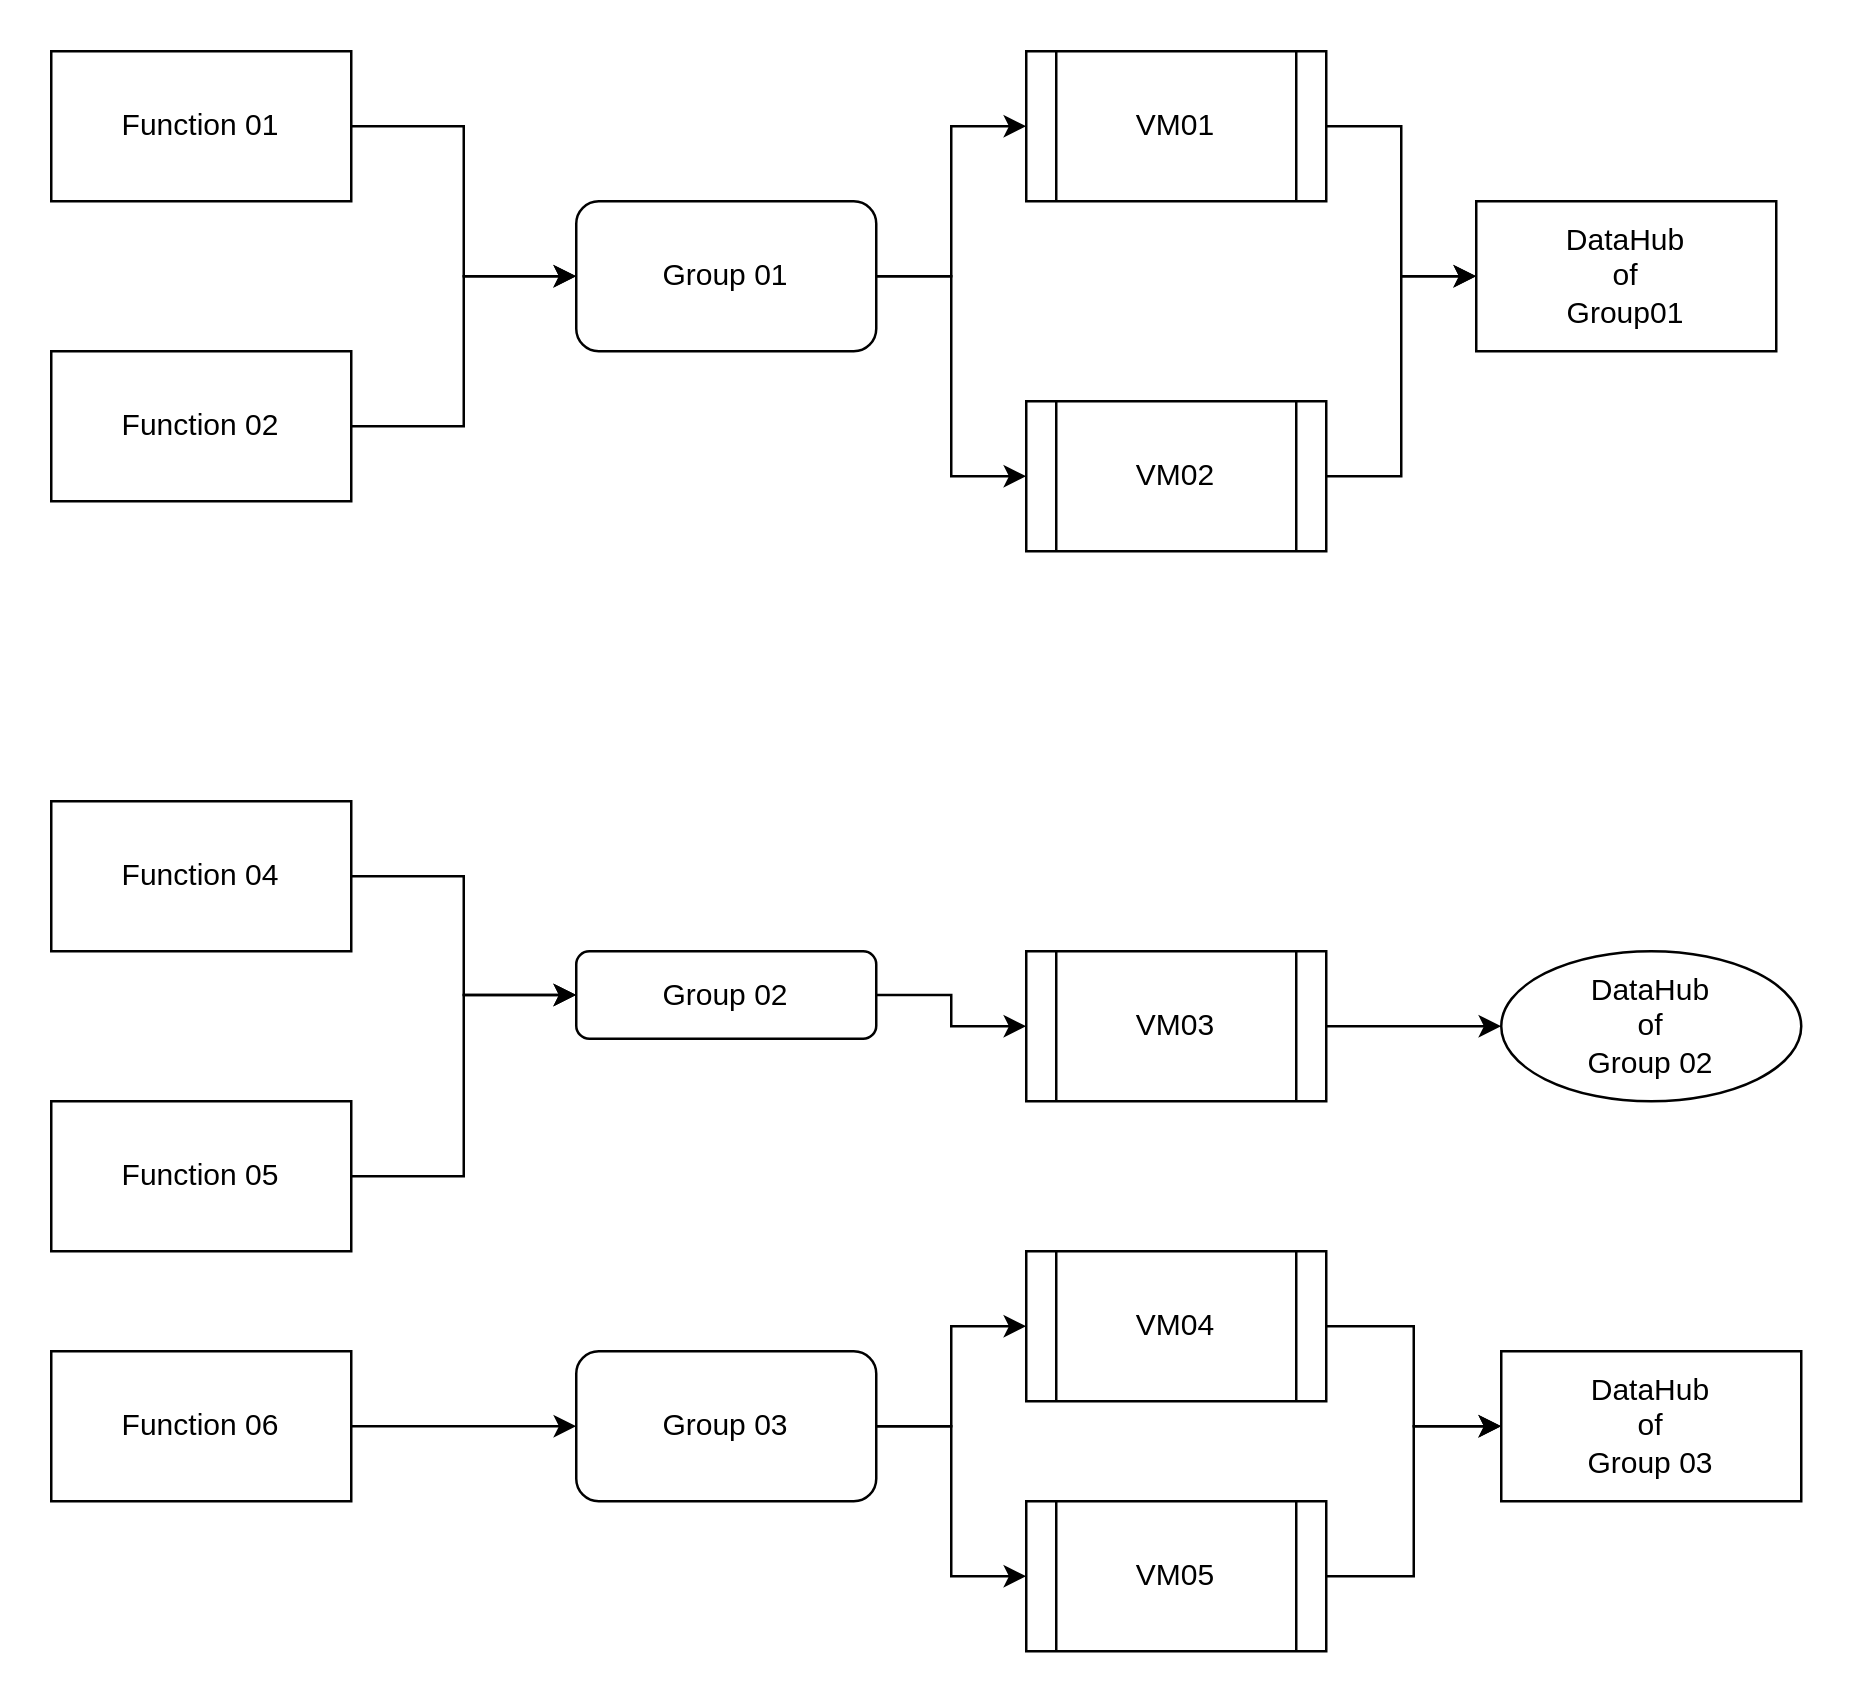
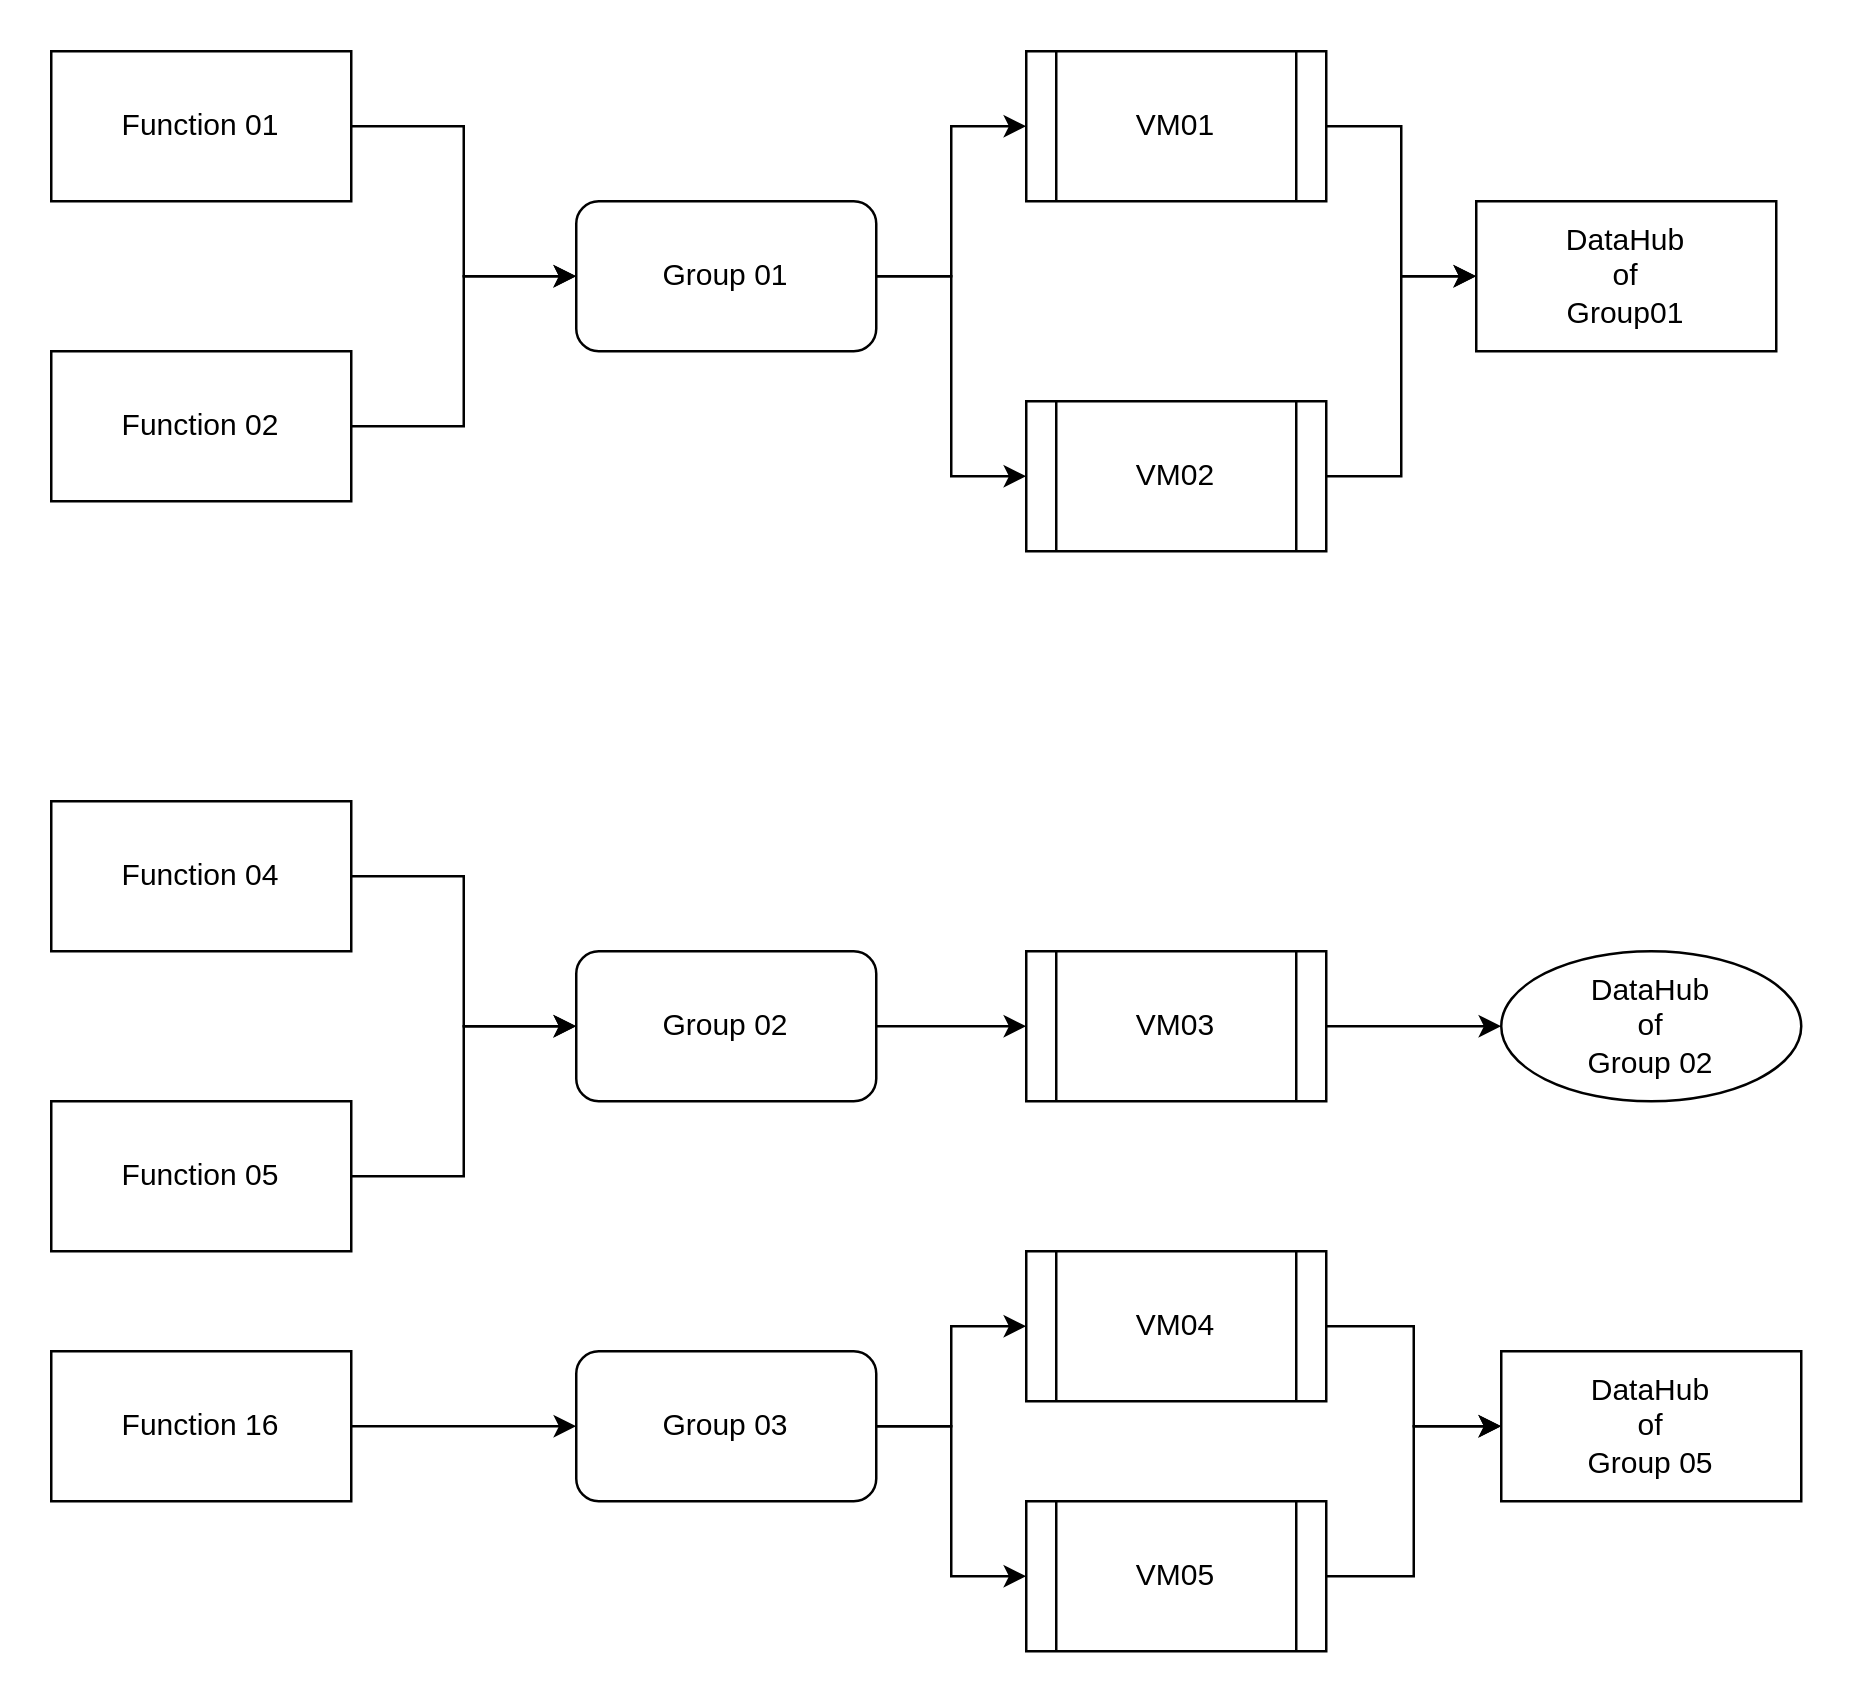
  <mxCell id="0" />
  <mxCell id="1" parent="0" />
  <mxCell id="2" style="edgeStyle=orthogonalEdgeStyle;rounded=0;orthogonalLoop=1;jettySize=auto;html=1;entryX=0;entryY=0.5;entryDx=0;entryDy=0;" parent="1" source="3" target="12" edge="1"><mxGeometry relative="1" as="geometry" /></mxCell>
  <mxCell id="3" value="Function 01" style="rounded=0;whiteSpace=wrap;html=1;" parent="1" vertex="1"><mxGeometry x="20" y="20" width="120" height="60" as="geometry" /></mxCell>
  <mxCell id="4" style="edgeStyle=orthogonalEdgeStyle;rounded=0;orthogonalLoop=1;jettySize=auto;html=1;entryX=0;entryY=0.5;entryDx=0;entryDy=0;" parent="1" source="5" target="12" edge="1"><mxGeometry relative="1" as="geometry" /></mxCell>
  <mxCell id="5" value="Function 02" style="rounded=0;whiteSpace=wrap;html=1;" parent="1" vertex="1"><mxGeometry x="20" y="140" width="120" height="60" as="geometry" /></mxCell>
  <mxCell id="6" style="edgeStyle=orthogonalEdgeStyle;rounded=0;orthogonalLoop=1;jettySize=auto;html=1;entryX=0;entryY=0.5;entryDx=0;entryDy=0;" parent="1" source="7" target="14" edge="1"><mxGeometry relative="1" as="geometry" /></mxCell>
  <mxCell id="7" value="Function 04" style="rounded=0;whiteSpace=wrap;html=1;" parent="1" vertex="1"><mxGeometry x="20" y="320" width="120" height="60" as="geometry" /></mxCell>
  <mxCell id="8" style="edgeStyle=orthogonalEdgeStyle;rounded=0;orthogonalLoop=1;jettySize=auto;html=1;entryX=0;entryY=0.5;entryDx=0;entryDy=0;" parent="1" source="9" target="14" edge="1"><mxGeometry relative="1" as="geometry" /></mxCell>
  <mxCell id="9" value="Function 05" style="rounded=0;whiteSpace=wrap;html=1;" parent="1" vertex="1"><mxGeometry x="20" y="440" width="120" height="60" as="geometry" /></mxCell>
  <mxCell id="10" style="edgeStyle=orthogonalEdgeStyle;rounded=0;orthogonalLoop=1;jettySize=auto;html=1;entryX=0;entryY=0.5;entryDx=0;entryDy=0;" parent="1" source="12" target="16" edge="1"><mxGeometry relative="1" as="geometry" /></mxCell>
  <mxCell id="11" style="edgeStyle=orthogonalEdgeStyle;rounded=0;orthogonalLoop=1;jettySize=auto;html=1;entryX=0;entryY=0.5;entryDx=0;entryDy=0;" parent="1" source="12" target="18" edge="1"><mxGeometry relative="1" as="geometry" /></mxCell>
  <mxCell id="12" value="Group 01" style="rounded=1;whiteSpace=wrap;html=1;" parent="1" vertex="1"><mxGeometry x="230" y="80" width="120" height="60" as="geometry" /></mxCell>
  <mxCell id="13" style="edgeStyle=orthogonalEdgeStyle;rounded=0;orthogonalLoop=1;jettySize=auto;html=1;" parent="1" source="14" target="20" edge="1"><mxGeometry relative="1" as="geometry" /></mxCell>
- <mxCell id="14" value="Group 02" style="rounded=1;whiteSpace=wrap;html=1;" parent="1" vertex="1"><mxGeometry x="230" y="380" width="120" height="35" as="geometry" /></mxCell>
+ <mxCell id="14" value="Group 02" style="rounded=1;whiteSpace=wrap;html=1;" parent="1" vertex="1"><mxGeometry x="230" y="380" width="120" height="60" as="geometry" /></mxCell>
  <mxCell id="15" style="edgeStyle=orthogonalEdgeStyle;rounded=0;orthogonalLoop=1;jettySize=auto;html=1;" parent="1" source="16" target="21" edge="1"><mxGeometry relative="1" as="geometry" /></mxCell>
  <mxCell id="16" value="VM01" style="shape=process;whiteSpace=wrap;html=1;backgroundOutline=1;" parent="1" vertex="1"><mxGeometry x="410" y="20" width="120" height="60" as="geometry" /></mxCell>
  <mxCell id="17" style="edgeStyle=orthogonalEdgeStyle;rounded=0;orthogonalLoop=1;jettySize=auto;html=1;entryX=0;entryY=0.5;entryDx=0;entryDy=0;" parent="1" source="18" target="21" edge="1"><mxGeometry relative="1" as="geometry" /></mxCell>
  <mxCell id="18" value="VM02" style="shape=process;whiteSpace=wrap;html=1;backgroundOutline=1;" parent="1" vertex="1"><mxGeometry x="410" y="160" width="120" height="60" as="geometry" /></mxCell>
  <mxCell id="19" style="edgeStyle=orthogonalEdgeStyle;rounded=0;orthogonalLoop=1;jettySize=auto;html=1;" parent="1" source="20" target="22" edge="1"><mxGeometry relative="1" as="geometry" /></mxCell>
  <mxCell id="20" value="VM03" style="shape=process;whiteSpace=wrap;html=1;backgroundOutline=1;" parent="1" vertex="1"><mxGeometry x="410" y="380" width="120" height="60" as="geometry" /></mxCell>
  <mxCell id="21" value="DataHub&lt;br&gt;of&lt;br&gt;Group01" style="rounded=0;whiteSpace=wrap;html=1;" parent="1" vertex="1"><mxGeometry x="590" y="80" width="120" height="60" as="geometry" /></mxCell>
  <mxCell id="22" value="DataHub&lt;br&gt;of&lt;br&gt;Group 02" style="ellipse;whiteSpace=wrap;html=1;" parent="1" vertex="1"><mxGeometry x="600" y="380" width="120" height="60" as="geometry" /></mxCell>
  <mxCell id="23" value="" style="edgeStyle=orthogonalEdgeStyle;rounded=0;orthogonalLoop=1;jettySize=auto;html=1;" parent="1" source="24" target="27" edge="1"><mxGeometry relative="1" as="geometry" /></mxCell>
- <mxCell id="24" value="Function 06" style="rounded=0;whiteSpace=wrap;html=1;" parent="1" vertex="1"><mxGeometry x="20" y="540" width="120" height="60" as="geometry" /></mxCell>
+ <mxCell id="24" value="Function 16" style="rounded=0;whiteSpace=wrap;html=1;" parent="1" vertex="1"><mxGeometry x="20" y="540" width="120" height="60" as="geometry" /></mxCell>
  <mxCell id="25" style="edgeStyle=orthogonalEdgeStyle;rounded=0;orthogonalLoop=1;jettySize=auto;html=1;entryX=0;entryY=0.5;entryDx=0;entryDy=0;" parent="1" source="27" target="29" edge="1"><mxGeometry relative="1" as="geometry" /></mxCell>
  <mxCell id="26" style="edgeStyle=orthogonalEdgeStyle;rounded=0;orthogonalLoop=1;jettySize=auto;html=1;" parent="1" source="27" target="31" edge="1"><mxGeometry relative="1" as="geometry" /></mxCell>
  <mxCell id="27" value="Group 03" style="rounded=1;whiteSpace=wrap;html=1;" parent="1" vertex="1"><mxGeometry x="230" y="540" width="120" height="60" as="geometry" /></mxCell>
  <mxCell id="28" style="edgeStyle=orthogonalEdgeStyle;rounded=0;orthogonalLoop=1;jettySize=auto;html=1;" parent="1" source="29" target="32" edge="1"><mxGeometry relative="1" as="geometry" /></mxCell>
  <mxCell id="29" value="VM04" style="shape=process;whiteSpace=wrap;html=1;backgroundOutline=1;" parent="1" vertex="1"><mxGeometry x="410" y="500" width="120" height="60" as="geometry" /></mxCell>
  <mxCell id="30" style="edgeStyle=orthogonalEdgeStyle;rounded=0;orthogonalLoop=1;jettySize=auto;html=1;" parent="1" source="31" target="32" edge="1"><mxGeometry relative="1" as="geometry" /></mxCell>
  <mxCell id="31" value="VM05" style="shape=process;whiteSpace=wrap;html=1;backgroundOutline=1;" parent="1" vertex="1"><mxGeometry x="410" y="600" width="120" height="60" as="geometry" /></mxCell>
- <mxCell id="32" value="DataHub&lt;br&gt;of&lt;br&gt;Group 03" style="rounded=0;whiteSpace=wrap;html=1;" parent="1" vertex="1"><mxGeometry x="600" y="540" width="120" height="60" as="geometry" /></mxCell>
+ <mxCell id="32" value="DataHub&lt;br&gt;of&lt;br&gt;Group 05" style="rounded=0;whiteSpace=wrap;html=1;" parent="1" vertex="1"><mxGeometry x="600" y="540" width="120" height="60" as="geometry" /></mxCell>
